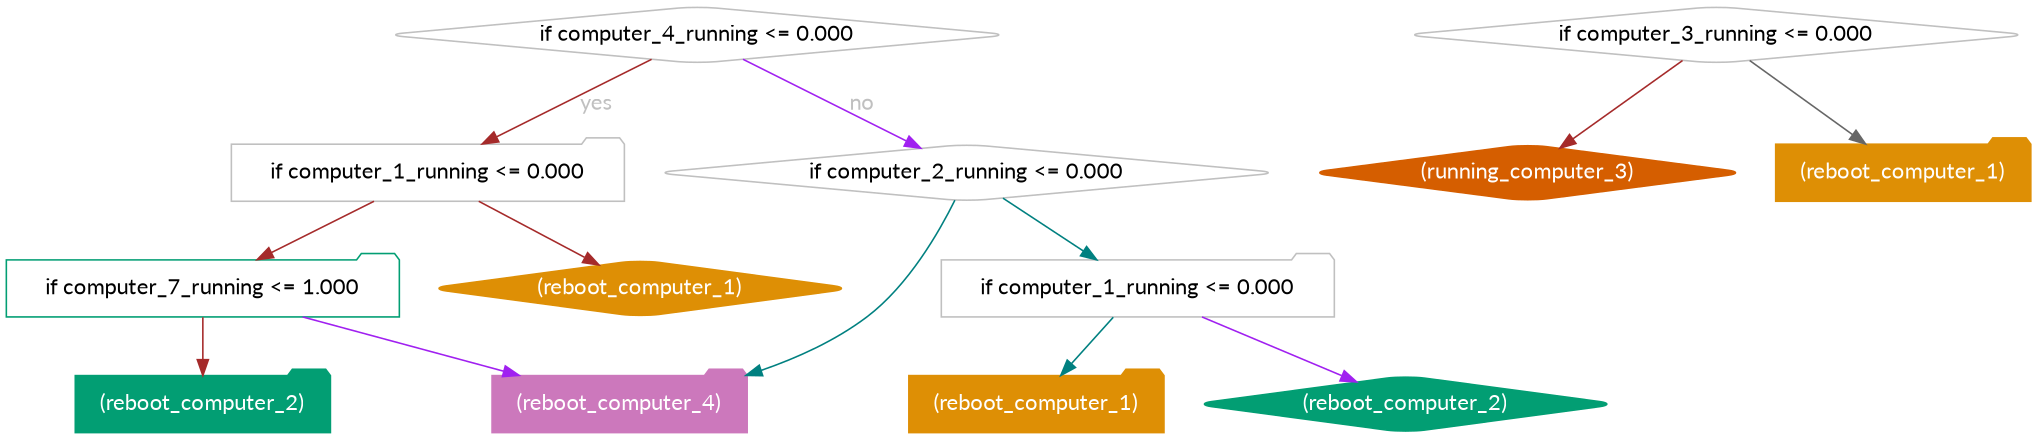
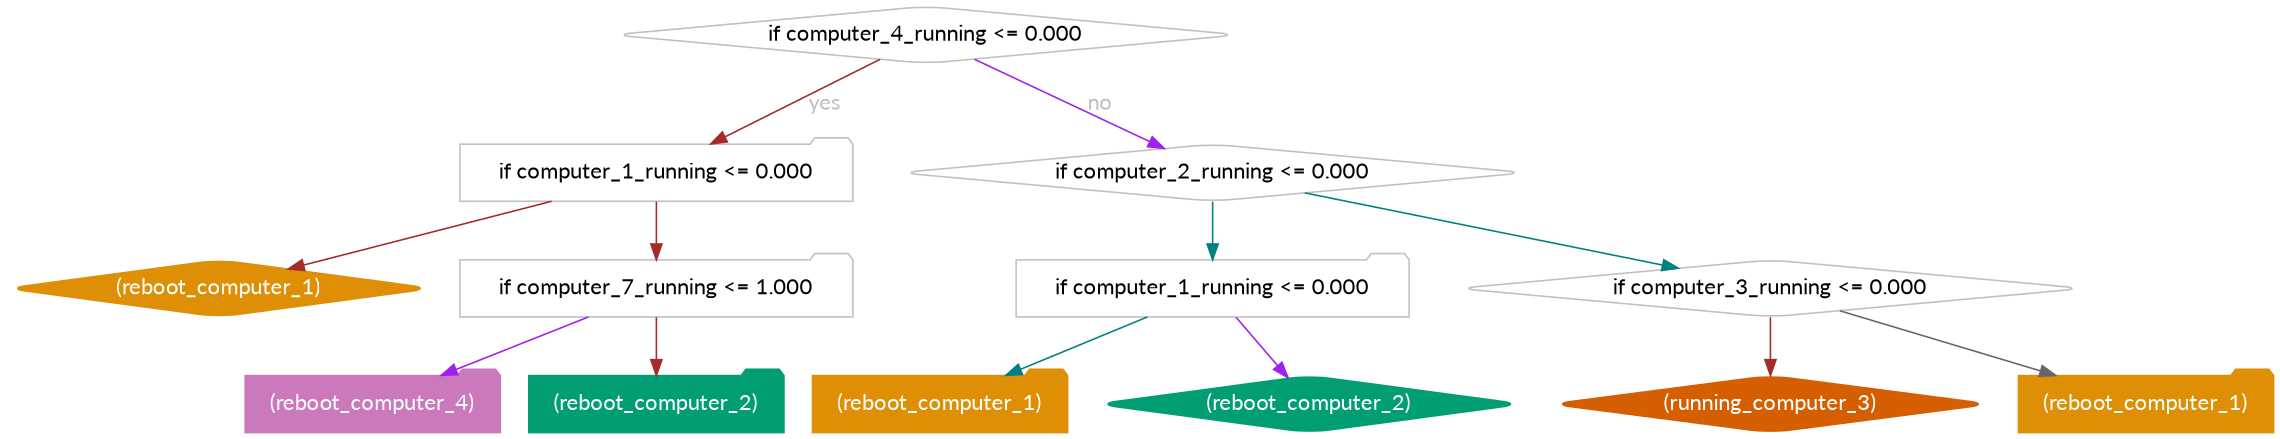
  digraph {
    fontname=Lato
    node [color=gray fillcolor=white fontname=Lato shape=folder style="filled, rounded" fontcolor=white]
    edge [color=brown fontcolor=gray fontname=Lato]
    n1 [height=0.5 label="if computer_4_running <= 0.000" shape=diamond width=3.4444 fontcolor=""]
    n2 [height=0.5 label="if computer_1_running <= 0.000" width=3.4444 fontcolor=""]
    n3 [height=0.5 label="if computer_2_running <= 0.000" shape=diamond width=3.4444 fontcolor=""]
    n4 [color="#de8f05" fillcolor="#de8f05" height=0.5 label="(reboot_computer_1)" shape=diamond width=2.2361]
-   n5 [color="#029e73" height=0.5 label="if computer_7_running <= 1.000" width=3.4444 fontcolor=""]
+   n5 [height=0.5 label="if computer_7_running <= 1.000" width=3.4444 fontcolor=""]
    n6 [height=0.5 label="if computer_1_running <= 0.000" width=3.4444 fontcolor=""]
    n7 [height=0.5 label="if computer_3_running <= 0.000" shape=diamond width=3.4444 fontcolor=""]
    n8 [color="#cc78bc" fillcolor="#cc78bc" height=0.5 label="(reboot_computer_4)" width=2.2361]
    n9 [color="#029e73" fillcolor="#029e73" height=0.5 label="(reboot_computer_2)" width=2.2361]
    n10 [color="#de8f05" fillcolor="#de8f05" height=0.5 label="(reboot_computer_1)" width=2.2361]
    n11 [color="#029e73" fillcolor="#029e73" height=0.5 label="(reboot_computer_2)" shape=diamond width=2.2361]
    n12 [color="#d55e00" fillcolor="#d55e00" height=0.5 label="(running_computer_3)" shape=diamond width=2.2361]
    n13 [color="#de8f05" fillcolor="#de8f05" height=0.5 label="(reboot_computer_1)" width=2.2361]
    n1 -> n2 [label=yes]
    n1 -> n3 [color=purple label=no]
    n2 -> n4
    n2 -> n5
    n3 -> n6 [color=teal]
-   n3 -> n8 [color=teal]
+   n3 -> n7 [color=teal]
    n5 -> n8 [color=purple]
    n5 -> n9
    n6 -> n10 [color=teal]
    n6 -> n11 [color=purple]
    n7 -> n12
    n7 -> n13 [color=gray40]
  }
